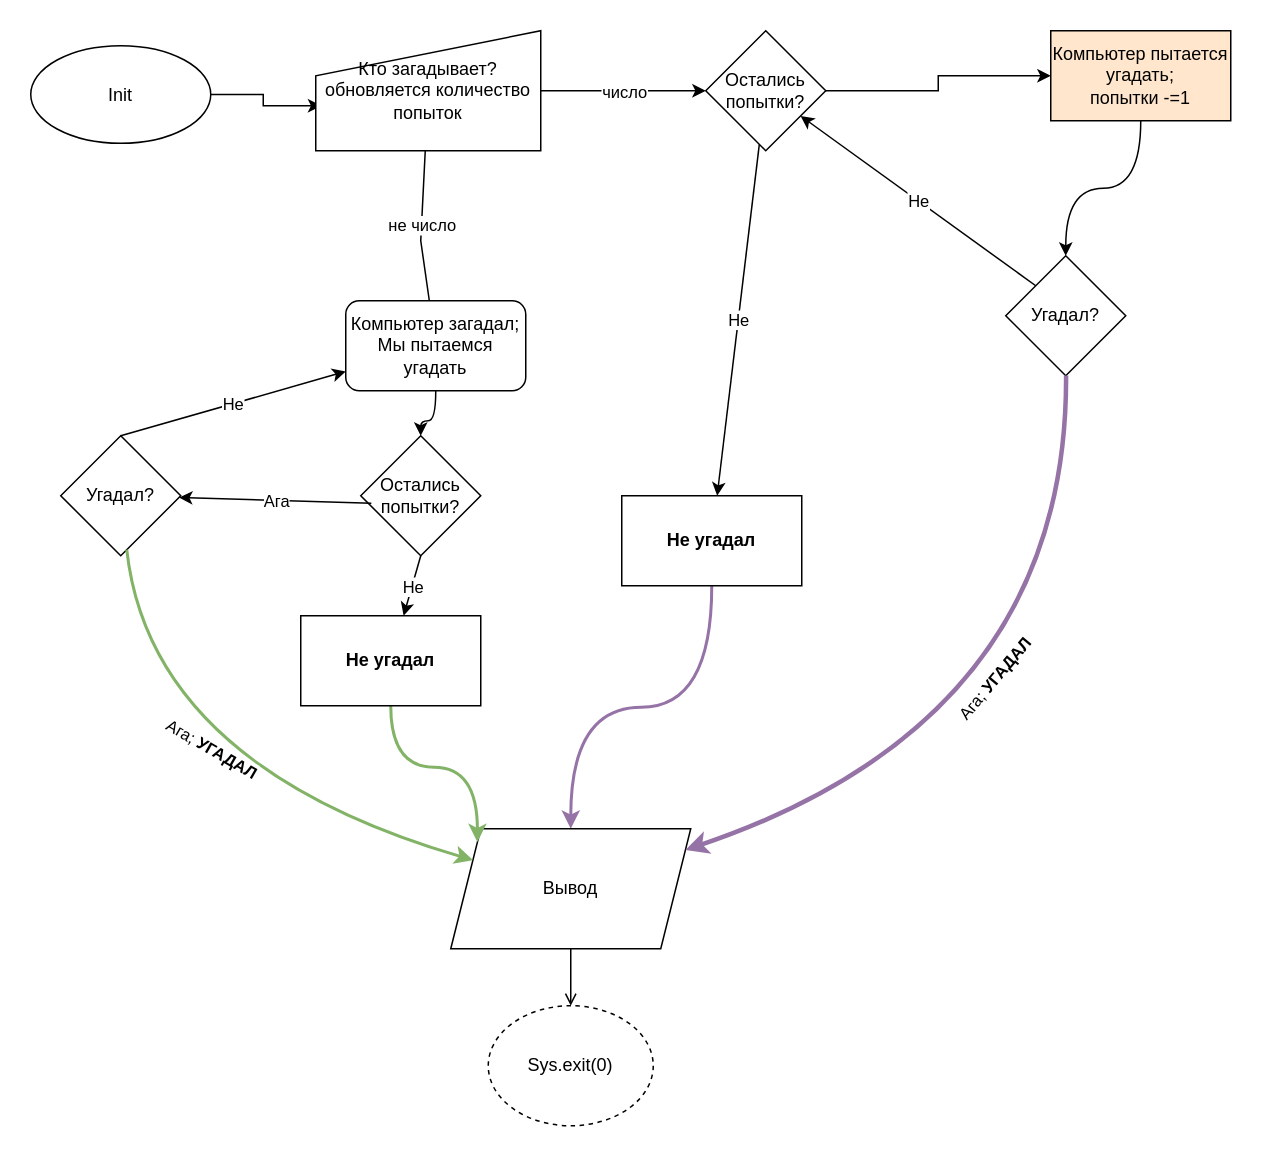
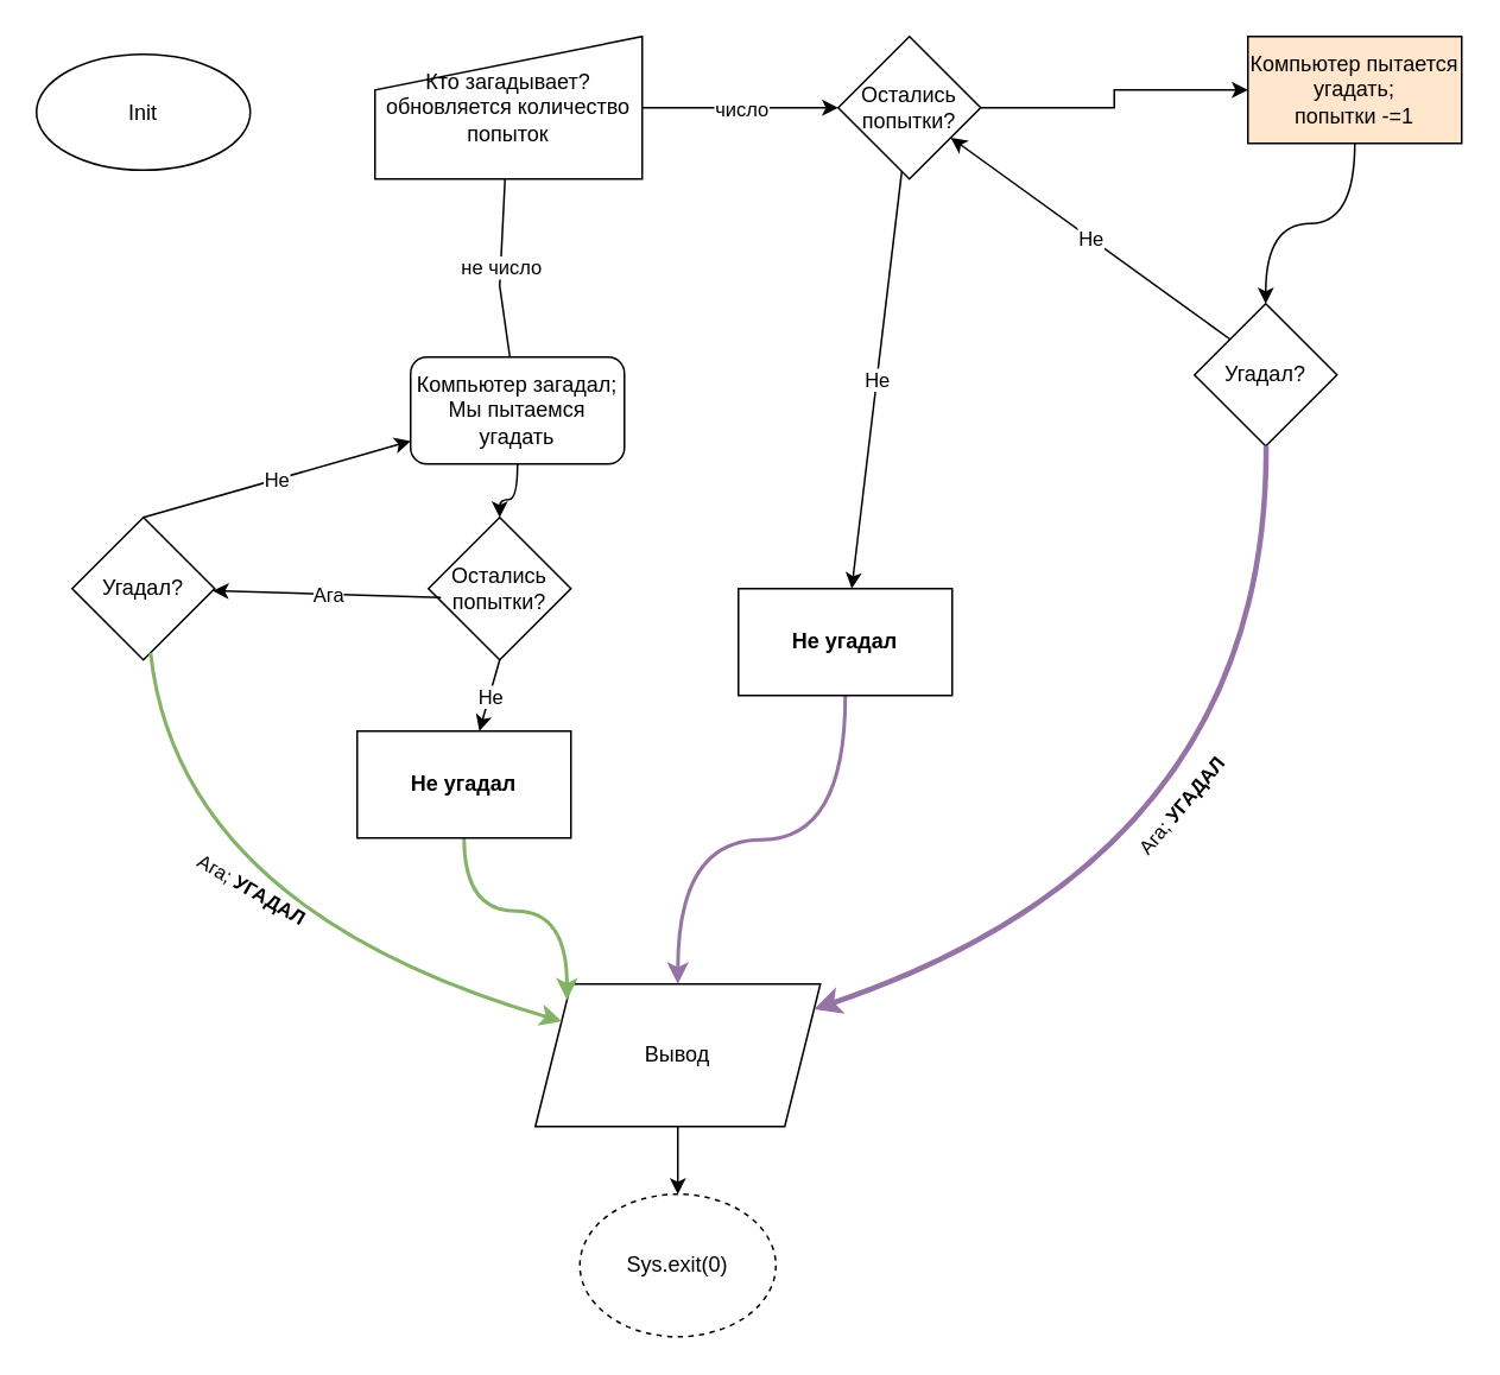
  <mxCell id="0" />
  <mxCell id="1" parent="0" />
- <mxCell id="2" value="" style="edgeStyle=orthogonalEdgeStyle;rounded=0;orthogonalLoop=1;jettySize=auto;html=1;entryX=0.025;entryY=0.625;entryDx=0;entryDy=0;entryPerimeter=0;" edge="1" parent="1" source="3" target="10"><mxGeometry relative="1" as="geometry"><mxPoint x="240" y="70" as="targetPoint" /></mxGeometry></mxCell>
  <mxCell id="3" value="Init" style="ellipse;whiteSpace=wrap;html=1;" vertex="1" parent="1"><mxGeometry x="20" y="30" width="120" height="65" as="geometry" /></mxCell>
  <mxCell id="4" value="" style="edgeStyle=orthogonalEdgeStyle;orthogonalLoop=1;jettySize=auto;html=1;curved=1;" edge="1" parent="1" source="5" target="26"><mxGeometry relative="1" as="geometry" /></mxCell>
  <mxCell id="5" value="Компьютер загадал;&lt;br&gt;Мы пытаемся угадать" style="whiteSpace=wrap;html=1;rounded=1;" vertex="1" parent="1"><mxGeometry x="230" y="200" width="120" height="60" as="geometry" /></mxCell>
  <mxCell id="6" value="" style="endArrow=classic;html=1;rounded=0;" edge="1" parent="1" source="10" target="12"><mxGeometry relative="1" as="geometry"><mxPoint x="320" y="70" as="sourcePoint" /><mxPoint x="460.746" y="67.761" as="targetPoint" /></mxGeometry></mxCell>
  <mxCell id="7" value="число" style="edgeLabel;resizable=0;html=1;align=center;verticalAlign=middle;" connectable="0" vertex="1" parent="6"><mxGeometry relative="1" as="geometry" /></mxCell>
  <mxCell id="8" value="" style="endArrow=none;html=1;rounded=0;" edge="1" parent="1" source="10" target="5"><mxGeometry relative="1" as="geometry"><mxPoint x="280" y="110" as="sourcePoint" /><mxPoint x="460" as="targetPoint" y="-30" /><Array as="points"><mxPoint x="280" y="160" /></Array></mxGeometry></mxCell>
  <mxCell id="9" value="не число" style="edgeLabel;resizable=0;html=1;align=center;verticalAlign=middle;" connectable="0" vertex="1" parent="8"><mxGeometry relative="1" as="geometry" /></mxCell>
  <mxCell id="10" value="Кто загадывает?&lt;br style=&quot;border-color: var(--border-color);&quot;&gt;обновляется количество попыток" style="shape=manualInput;whiteSpace=wrap;html=1;" vertex="1" parent="1"><mxGeometry x="210" y="20" width="150" height="80" as="geometry" /></mxCell>
  <mxCell id="11" value="" style="edgeStyle=orthogonalEdgeStyle;rounded=0;orthogonalLoop=1;jettySize=auto;html=1;" edge="1" parent="1" source="12" target="18"><mxGeometry relative="1" as="geometry" /></mxCell>
  <mxCell id="12" value="Остались попытки?" style="rhombus;whiteSpace=wrap;html=1;" vertex="1" parent="1"><mxGeometry x="470" y="20" width="80" height="80" as="geometry" /></mxCell>
  <mxCell id="13" value="" style="edgeStyle=orthogonalEdgeStyle;orthogonalLoop=1;jettySize=auto;html=1;curved=1;strokeWidth=2;fillColor=#e1d5e7;strokeColor=#9673a6;" edge="1" parent="1" source="14" target="23"><mxGeometry relative="1" as="geometry" /></mxCell>
  <mxCell id="14" value="&lt;b&gt;Не угадал&lt;/b&gt;" style="rounded=0;whiteSpace=wrap;html=1;" vertex="1" parent="1"><mxGeometry x="414" y="330" width="120" height="60" as="geometry" /></mxCell>
  <mxCell id="15" value="" style="endArrow=classic;html=1;rounded=0;" edge="1" parent="1" source="12" target="14"><mxGeometry relative="1" as="geometry"><mxPoint x="360" y="170" as="sourcePoint" /><mxPoint x="460" y="170" as="targetPoint" /></mxGeometry></mxCell>
  <mxCell id="16" value="Не" style="edgeLabel;resizable=0;html=1;align=center;verticalAlign=middle;" connectable="0" vertex="1" parent="15"><mxGeometry relative="1" as="geometry" /></mxCell>
  <mxCell id="17" value="" style="edgeStyle=orthogonalEdgeStyle;orthogonalLoop=1;jettySize=auto;html=1;curved=1;" edge="1" parent="1" source="18" target="19"><mxGeometry relative="1" as="geometry" /></mxCell>
  <mxCell id="18" value="Компьютер пытается угадать;&lt;br&gt;попытки -=1" style="whiteSpace=wrap;html=1;fillColor=#ffe6cc;" vertex="1" parent="1"><mxGeometry x="700" y="20" width="120" height="60" as="geometry" /></mxCell>
  <mxCell id="19" value="Угадал?" style="rhombus;whiteSpace=wrap;html=1;" vertex="1" parent="1"><mxGeometry x="670" y="170" width="80" height="80" as="geometry" /></mxCell>
  <mxCell id="20" value="" style="endArrow=classic;html=1;rounded=0;exitX=0;exitY=0;exitDx=0;exitDy=0;" edge="1" parent="1" source="19" target="12"><mxGeometry relative="1" as="geometry"><mxPoint x="360" y="170" as="sourcePoint" /><mxPoint x="460" y="170" as="targetPoint" /></mxGeometry></mxCell>
  <mxCell id="21" value="Не" style="edgeLabel;resizable=0;html=1;align=center;verticalAlign=middle;" connectable="0" vertex="1" parent="20"><mxGeometry relative="1" as="geometry" /></mxCell>
- <mxCell id="22" style="edgeStyle=orthogonalEdgeStyle;rounded=0;orthogonalLoop=1;jettySize=auto;html=1;endArrow=open;" edge="1" parent="1" source="23" target="38"><mxGeometry relative="1" as="geometry" /></mxCell>
+ <mxCell id="22" style="edgeStyle=orthogonalEdgeStyle;rounded=0;orthogonalLoop=1;jettySize=auto;html=1;" edge="1" parent="1" source="23" target="38"><mxGeometry relative="1" as="geometry" /></mxCell>
  <mxCell id="23" value="Вывод" style="shape=parallelogram;perimeter=parallelogramPerimeter;whiteSpace=wrap;html=1;fixedSize=1;" vertex="1" parent="1"><mxGeometry x="300" y="552" width="160" height="80" as="geometry" /></mxCell>
  <mxCell id="24" value="" style="endArrow=classic;html=1;curved=1;fillColor=#e1d5e7;strokeColor=#9673a6;strokeWidth=3;" edge="1" parent="1" source="19" target="23"><mxGeometry relative="1" as="geometry"><mxPoint x="671.49" y="240" as="sourcePoint" /><mxPoint x="429.996" y="559.17" as="targetPoint" /><Array as="points"><mxPoint x="711.49" y="480" /></Array></mxGeometry></mxCell>
  <mxCell id="25" value="Ага; &lt;b&gt;УГАДАЛ&lt;/b&gt;" style="edgeLabel;resizable=0;html=1;align=center;verticalAlign=middle;rotation=-50;" connectable="0" vertex="1" parent="24"><mxGeometry relative="1" as="geometry"><mxPoint x="-30" y="-34" as="offset" /></mxGeometry></mxCell>
  <mxCell id="26" value="Остались попытки?" style="rhombus;whiteSpace=wrap;html=1;" vertex="1" parent="1"><mxGeometry x="240" y="290" width="80" height="80" as="geometry" /></mxCell>
  <mxCell id="27" value="" style="edgeStyle=orthogonalEdgeStyle;orthogonalLoop=1;jettySize=auto;html=1;entryX=0;entryY=0;entryDx=0;entryDy=0;strokeWidth=2;fillColor=#d5e8d4;strokeColor=#82b366;curved=1;" edge="1" parent="1" source="28" target="23"><mxGeometry relative="1" as="geometry" /></mxCell>
  <mxCell id="28" value="&lt;b&gt;Не угадал&lt;/b&gt;" style="rounded=0;whiteSpace=wrap;html=1;" vertex="1" parent="1"><mxGeometry x="200" y="410" width="120" height="60" as="geometry" /></mxCell>
  <mxCell id="29" value="Угадал?" style="rhombus;whiteSpace=wrap;html=1;" vertex="1" parent="1"><mxGeometry x="40" y="290" width="80" height="80" as="geometry" /></mxCell>
  <mxCell id="30" value="" style="endArrow=classic;html=1;rounded=0;exitX=0.5;exitY=1;exitDx=0;exitDy=0;" edge="1" parent="1" source="26" target="28"><mxGeometry relative="1" as="geometry"><mxPoint x="270" y="250" as="sourcePoint" /><mxPoint x="370" y="250" as="targetPoint" /></mxGeometry></mxCell>
  <mxCell id="31" value="Не" style="edgeLabel;resizable=0;html=1;align=center;verticalAlign=middle;" connectable="0" vertex="1" parent="30"><mxGeometry relative="1" as="geometry" /></mxCell>
  <mxCell id="32" value="" style="endArrow=classic;html=1;rounded=0;exitX=0.088;exitY=0.563;exitDx=0;exitDy=0;exitPerimeter=0;" edge="1" parent="1" source="26" target="29"><mxGeometry relative="1" as="geometry"><mxPoint x="270" y="250" as="sourcePoint" /><mxPoint x="370" y="250" as="targetPoint" /></mxGeometry></mxCell>
  <mxCell id="33" value="Ага" style="edgeLabel;resizable=0;html=1;align=center;verticalAlign=middle;" connectable="0" vertex="1" parent="32"><mxGeometry relative="1" as="geometry" /></mxCell>
  <mxCell id="34" value="" style="endArrow=classic;html=1;rounded=0;exitX=0.5;exitY=0;exitDx=0;exitDy=0;" edge="1" parent="1" source="29" target="5"><mxGeometry relative="1" as="geometry"><mxPoint x="270" y="250" as="sourcePoint" /><mxPoint x="370" y="250" as="targetPoint" /></mxGeometry></mxCell>
  <mxCell id="35" value="Не" style="edgeLabel;resizable=0;html=1;align=center;verticalAlign=middle;" connectable="0" vertex="1" parent="34"><mxGeometry relative="1" as="geometry" /></mxCell>
  <mxCell id="36" value="" style="endArrow=classic;html=1;strokeWidth=2;curved=1;fillColor=#d5e8d4;strokeColor=#82b366;" edge="1" parent="1" source="29" target="23"><mxGeometry relative="1" as="geometry"><mxPoint x="270" y="410" as="sourcePoint" /><mxPoint x="370" y="410" as="targetPoint" /><Array as="points"><mxPoint x="100" y="510" /></Array></mxGeometry></mxCell>
  <mxCell id="37" value="Ага; &lt;b&gt;УГАДАЛ&lt;/b&gt;" style="edgeLabel;resizable=0;html=1;align=center;verticalAlign=middle;rotation=30;" connectable="0" vertex="1" parent="36"><mxGeometry relative="1" as="geometry"><mxPoint x="3" y="-23" as="offset" /></mxGeometry></mxCell>
  <mxCell id="38" value="Sys.exit(0)" style="ellipse;whiteSpace=wrap;html=1;dashed=1;" vertex="1" parent="1"><mxGeometry x="325" y="670" width="110" height="80" as="geometry" /></mxCell>
